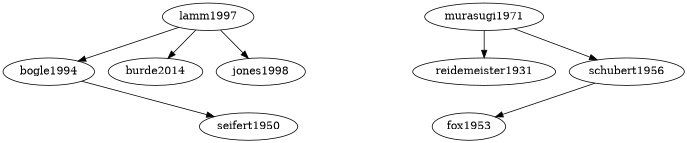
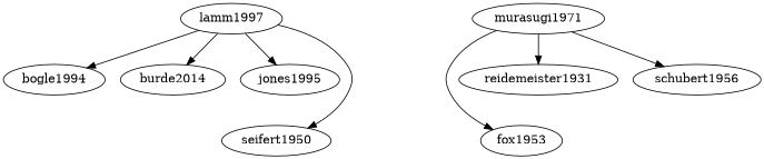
  digraph {
    lamm1997
    bogle1994
    burde2014
-   jones1998
+   jones1998 [label=jones1995]
    seifert1950
    murasugi1971
    fox1953
    n8 [label=reidemeister1931]
    schubert1956
    lamm1997 -> bogle1994
    lamm1997 -> burde2014
    lamm1997 -> jones1998
-   bogle1994 -> seifert1950
-   schubert1956 -> fox1953
+   lamm1997 -> seifert1950
+   murasugi1971 -> fox1953
    murasugi1971 -> n8
    murasugi1971 -> schubert1956
  }
